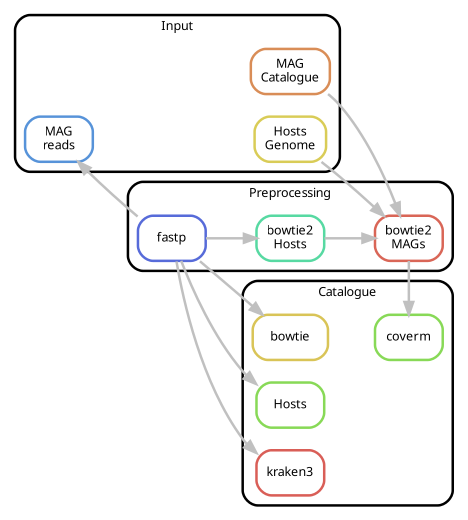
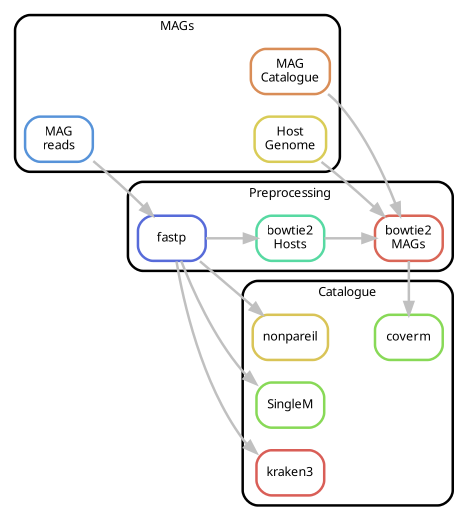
  digraph {
    bgcolor=white
    compound=true
    newrank=true
    rankdir=LR
    node [color="0.27 0.6 0.85" fontname=sans fontsize=10 penwidth=2 shape=box style=rounded]
    edge [color=grey penwidth=2]
    n1 [color="0.43 0.6 0.85" label="bowtie2\nHosts"]
-   n2 [color="0.14 0.6 0.85" label=bowtie]
-   n3 [label=Hosts]
+   n2 [color="0.14 0.6 0.85" label=nonpareil]
+   n3 [label=SingleM]
    n4 [color="0.01 0.6 0.85" label=kraken3]
    n5 [color="0.02 0.6 0.85" label="bowtie2\nMAGs"]
    n6 [label=coverm]
    n7 [color="0.59 0.6 0.85" label="MAG\nreads"]
    n8 [color="0.07 0.6 0.85" label="MAG\nCatalogue"]
-   n9 [color="0.15 0.6 0.85" label="Hosts\nGenome"]
+   n9 [color="0.15 0.6 0.85" label="Host\nGenome"]
    n10 [color="0.64 0.6 0.85" label=fastp]
    subgraph sub_1 {
      rank=same
      n1
      n2
      n3
      n4
    }
    subgraph sub_2 {
      rank=same
      n5
      n6
    }
    subgraph cluster_3 {
      fontname=sans
      fontsize=10
-     label=Input
+     label=MAGs
      penwidth=2
      shape=box
      style=rounded
      n7
      n8
      n9
    }
    subgraph cluster_4 {
      fontname=sans
      fontsize=10
      label=Preprocessing
      penwidth=2
      shape=box
      style=rounded
      n1
      n5
      n10
    }
    subgraph cluster_5 {
      fontname=sans
      fontsize=10
      label=Catalogue
      penwidth=2
      shape=box
      style=rounded
      n2
      n3
      n4
      n6
    }
    n1 -> n5
    n5 -> n6
-   n10 -> n7
+   n7 -> n10
    n8 -> n5
    n9 -> n5
    n10 -> n1
    n10 -> n2
    n10 -> n3
    n10 -> n4
  }
